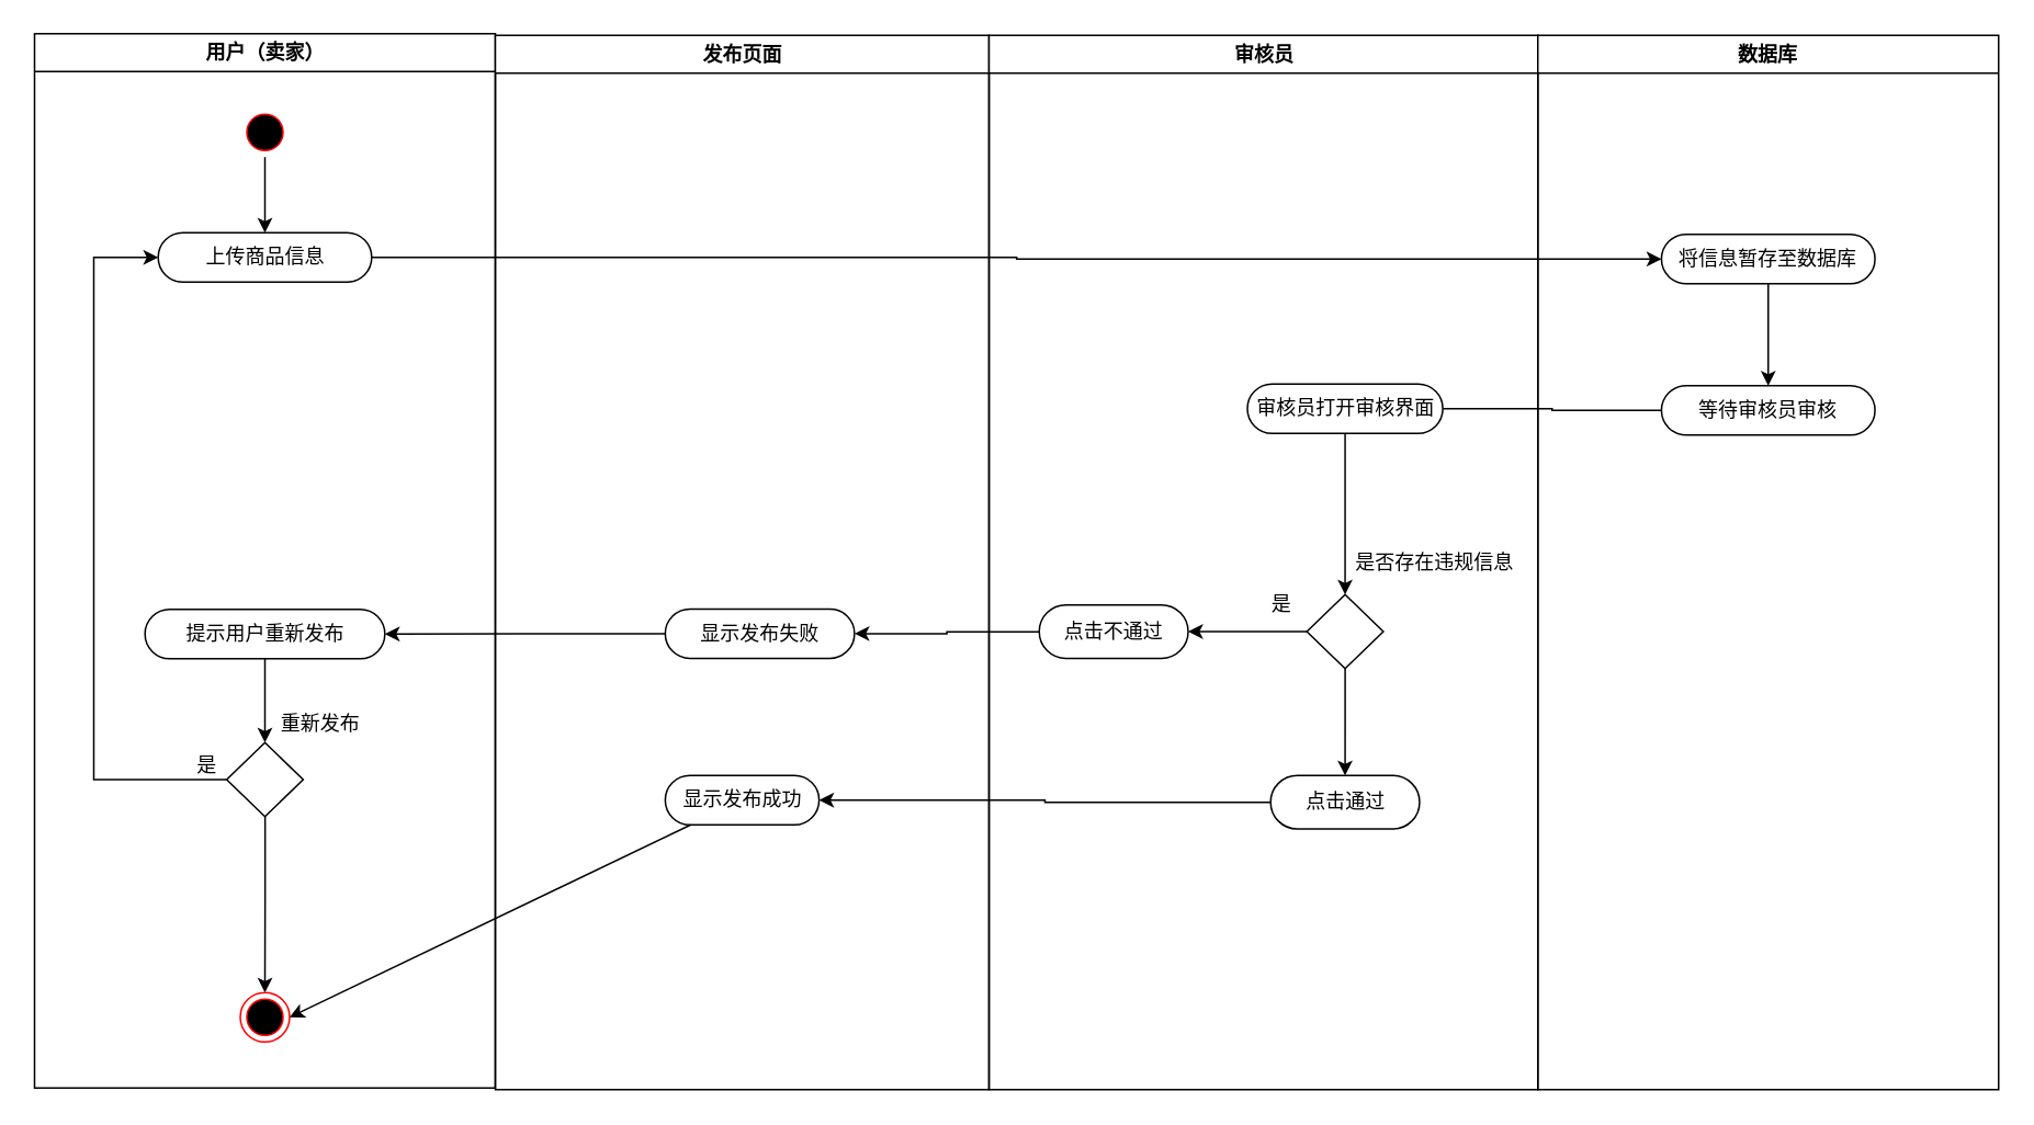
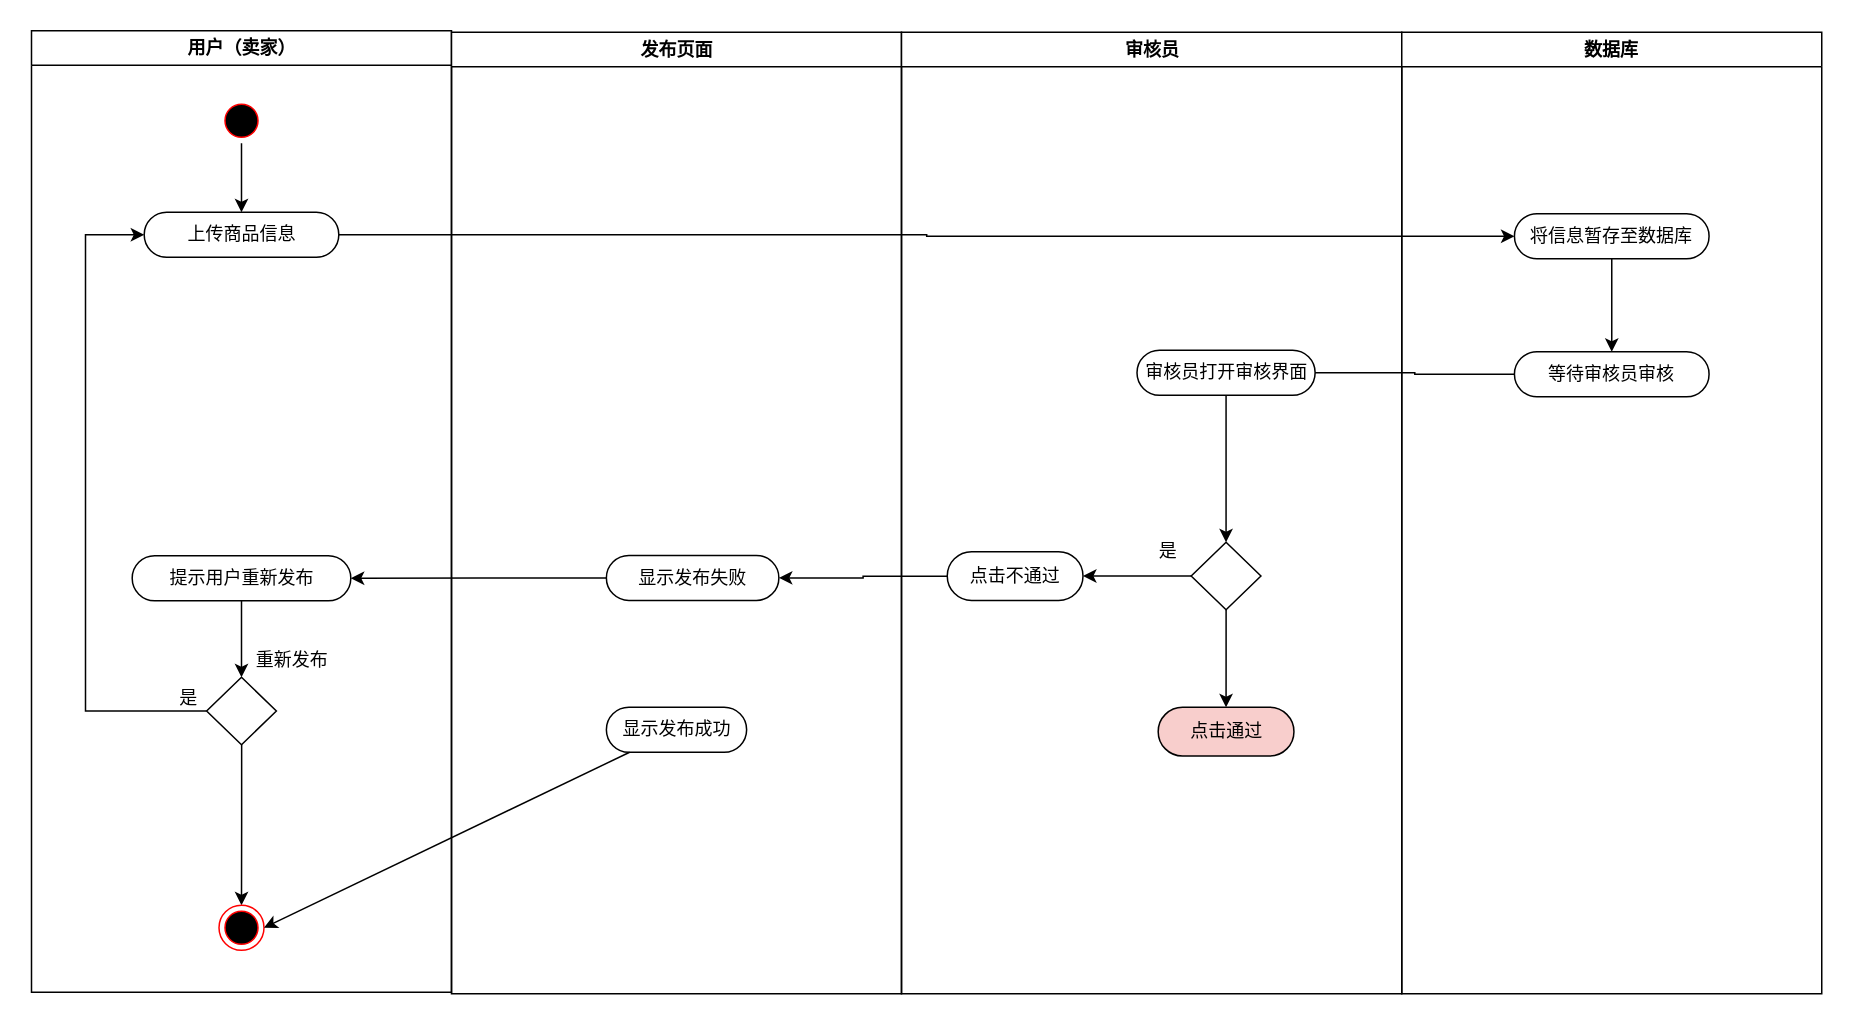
  <mxCell id="0" />
  <mxCell id="1" parent="0" />
  <mxCell id="2" value="用户（卖家）" style="swimlane;whiteSpace=wrap" vertex="1" parent="1"><mxGeometry x="20.5" y="20" width="280" height="641" as="geometry" /></mxCell>
  <mxCell id="3" style="edgeStyle=orthogonalEdgeStyle;rounded=0;orthogonalLoop=1;jettySize=auto;html=1;entryX=0.5;entryY=0;entryDx=0;entryDy=0;" edge="1" parent="2" source="4" target="5"><mxGeometry relative="1" as="geometry" /></mxCell>
  <mxCell id="4" value="" style="ellipse;shape=startState;fillColor=#000000;strokeColor=#ff0000;" vertex="1" parent="2"><mxGeometry x="125" y="45" width="30" height="30" as="geometry" /></mxCell>
  <mxCell id="5" value="上传商品信息" style="rounded=1;whiteSpace=wrap;html=1;arcSize=50;" vertex="1" parent="2"><mxGeometry x="75.13" y="121" width="129.75" height="30" as="geometry" /></mxCell>
  <mxCell id="6" style="edgeStyle=orthogonalEdgeStyle;rounded=0;orthogonalLoop=1;jettySize=auto;html=1;entryX=0.5;entryY=0;entryDx=0;entryDy=0;" edge="1" parent="2" source="7" target="10"><mxGeometry relative="1" as="geometry" /></mxCell>
  <mxCell id="7" value="提示用户重新发布" style="rounded=1;whiteSpace=wrap;html=1;arcSize=50;" vertex="1" parent="2"><mxGeometry x="67.13" y="350" width="145.74" height="30" as="geometry" /></mxCell>
  <mxCell id="8" style="edgeStyle=orthogonalEdgeStyle;rounded=0;orthogonalLoop=1;jettySize=auto;html=1;entryX=0;entryY=0.5;entryDx=0;entryDy=0;" edge="1" parent="2" source="10" target="5"><mxGeometry relative="1" as="geometry"><Array as="points"><mxPoint x="36" y="453" /><mxPoint x="36" y="136" /></Array></mxGeometry></mxCell>
  <mxCell id="9" style="edgeStyle=orthogonalEdgeStyle;rounded=0;orthogonalLoop=1;jettySize=auto;html=1;entryX=0.5;entryY=0;entryDx=0;entryDy=0;" edge="1" parent="2" source="10" target="12"><mxGeometry relative="1" as="geometry" /></mxCell>
  <mxCell id="10" value="" style="rhombus;whiteSpace=wrap;html=1;" vertex="1" parent="2"><mxGeometry x="116.75" y="431" width="46.5" height="45" as="geometry" /></mxCell>
  <mxCell id="11" value="重新发布" style="text;html=1;align=center;verticalAlign=middle;resizable=0;points=[];autosize=1;strokeColor=none;fillColor=none;" vertex="1" parent="2"><mxGeometry x="144.5" y="411" width="58" height="18" as="geometry" /></mxCell>
  <mxCell id="12" value="" style="ellipse;html=1;shape=endState;fillColor=#000000;strokeColor=#ff0000;" vertex="1" parent="2"><mxGeometry x="125" y="583" width="30" height="30" as="geometry" /></mxCell>
  <mxCell id="13" value="发布页面" style="swimlane;whiteSpace=wrap" vertex="1" parent="1"><mxGeometry x="300.5" y="21" width="300" height="641" as="geometry" /></mxCell>
  <mxCell id="14" value="显示发布失败" style="rounded=1;whiteSpace=wrap;html=1;arcSize=50;" vertex="1" parent="13"><mxGeometry x="103.25" y="348.75" width="115" height="30" as="geometry" /></mxCell>
  <mxCell id="15" value="显示发布成功" style="rounded=1;whiteSpace=wrap;html=1;arcSize=50;" vertex="1" parent="13"><mxGeometry x="103.25" y="450" width="93.5" height="30" as="geometry" /></mxCell>
  <mxCell id="16" value="审核员" style="swimlane;whiteSpace=wrap" vertex="1" parent="1"><mxGeometry x="600.5" y="21" width="333.5" height="641" as="geometry" /></mxCell>
  <mxCell id="17" style="edgeStyle=orthogonalEdgeStyle;rounded=0;orthogonalLoop=1;jettySize=auto;html=1;entryX=0.5;entryY=0;entryDx=0;entryDy=0;" edge="1" parent="16" source="18" target="21"><mxGeometry relative="1" as="geometry" /></mxCell>
  <mxCell id="18" value="审核员打开审核界面" style="rounded=1;whiteSpace=wrap;html=1;arcSize=50;" vertex="1" parent="16"><mxGeometry x="157" y="212" width="118.75" height="30" as="geometry" /></mxCell>
  <mxCell id="19" style="edgeStyle=orthogonalEdgeStyle;rounded=0;orthogonalLoop=1;jettySize=auto;html=1;entryX=1;entryY=0.5;entryDx=0;entryDy=0;" edge="1" parent="16" source="21" target="23"><mxGeometry relative="1" as="geometry"><mxPoint x="140.5" y="362.5" as="targetPoint" /></mxGeometry></mxCell>
  <mxCell id="20" style="edgeStyle=orthogonalEdgeStyle;rounded=0;orthogonalLoop=1;jettySize=auto;html=1;entryX=0.5;entryY=0;entryDx=0;entryDy=0;" edge="1" parent="16" source="21" target="25"><mxGeometry relative="1" as="geometry" /></mxCell>
  <mxCell id="21" value="" style="rhombus;whiteSpace=wrap;html=1;" vertex="1" parent="16"><mxGeometry x="193.13" y="340" width="46.5" height="45" as="geometry" /></mxCell>
- <mxCell id="22" value="是否存在违规信息" style="text;html=1;align=center;verticalAlign=middle;resizable=0;points=[];autosize=1;strokeColor=none;fillColor=none;" vertex="1" parent="16"><mxGeometry x="217.5" y="311.5" width="106" height="18" as="geometry" /></mxCell>
  <mxCell id="23" value="点击不通过" style="rounded=1;whiteSpace=wrap;html=1;arcSize=50;" vertex="1" parent="16"><mxGeometry x="30.5" y="346.25" width="90.5" height="32.5" as="geometry" /></mxCell>
  <mxCell id="24" value="是" style="text;html=1;align=center;verticalAlign=middle;resizable=0;points=[];autosize=1;strokeColor=none;fillColor=none;" vertex="1" parent="16"><mxGeometry x="166.5" y="337" width="22" height="18" as="geometry" /></mxCell>
- <mxCell id="25" value="点击通过" style="rounded=1;whiteSpace=wrap;html=1;arcSize=50;" vertex="1" parent="16"><mxGeometry x="171.13" y="450" width="90.5" height="32.5" as="geometry" /></mxCell>
+ <mxCell id="25" value="点击通过" style="rounded=1;whiteSpace=wrap;html=1;arcSize=50;fillColor=#f8cecc;" vertex="1" parent="16"><mxGeometry x="171.13" y="450" width="90.5" height="32.5" as="geometry" /></mxCell>
  <mxCell id="26" value="数据库" style="swimlane;whiteSpace=wrap" vertex="1" parent="1"><mxGeometry x="934" y="21" width="280" height="641" as="geometry" /></mxCell>
  <mxCell id="27" style="edgeStyle=orthogonalEdgeStyle;rounded=0;orthogonalLoop=1;jettySize=auto;html=1;entryX=0.5;entryY=0;entryDx=0;entryDy=0;" edge="1" parent="26" source="28" target="29"><mxGeometry relative="1" as="geometry" /></mxCell>
  <mxCell id="28" value="将信息暂存至数据库" style="rounded=1;whiteSpace=wrap;html=1;arcSize=50;" vertex="1" parent="26"><mxGeometry x="75.13" y="121" width="129.75" height="30" as="geometry" /></mxCell>
  <mxCell id="29" value="等待审核员审核" style="rounded=1;whiteSpace=wrap;html=1;arcSize=50;" vertex="1" parent="26"><mxGeometry x="75.13" y="213" width="129.75" height="30" as="geometry" /></mxCell>
  <mxCell id="30" style="edgeStyle=orthogonalEdgeStyle;rounded=0;orthogonalLoop=1;jettySize=auto;html=1;entryX=0;entryY=0.5;entryDx=0;entryDy=0;" edge="1" parent="1" source="5" target="28"><mxGeometry relative="1" as="geometry" /></mxCell>
  <mxCell id="31" style="edgeStyle=orthogonalEdgeStyle;rounded=0;orthogonalLoop=1;jettySize=auto;html=1;entryX=1;entryY=0.5;entryDx=0;entryDy=0;endArrow=none;" edge="1" parent="1" source="29" target="18"><mxGeometry relative="1" as="geometry" /></mxCell>
  <mxCell id="32" style="edgeStyle=orthogonalEdgeStyle;rounded=0;orthogonalLoop=1;jettySize=auto;html=1;entryX=1;entryY=0.5;entryDx=0;entryDy=0;" edge="1" parent="1" source="23" target="14"><mxGeometry relative="1" as="geometry" /></mxCell>
- <mxCell id="33" style="edgeStyle=orthogonalEdgeStyle;rounded=0;orthogonalLoop=1;jettySize=auto;html=1;entryX=1;entryY=0.5;entryDx=0;entryDy=0;" edge="1" parent="1" source="25" target="15"><mxGeometry relative="1" as="geometry" /></mxCell>
  <mxCell id="34" style="edgeStyle=orthogonalEdgeStyle;rounded=0;orthogonalLoop=1;jettySize=auto;html=1;entryX=1;entryY=0.5;entryDx=0;entryDy=0;" edge="1" parent="1" source="14" target="7"><mxGeometry relative="1" as="geometry" /></mxCell>
  <mxCell id="35" value="是" style="text;html=1;align=center;verticalAlign=middle;resizable=0;points=[];autosize=1;strokeColor=none;fillColor=none;" vertex="1" parent="1"><mxGeometry x="114" y="456" width="22" height="18" as="geometry" /></mxCell>
  <mxCell id="36" style="rounded=0;orthogonalLoop=1;jettySize=auto;html=1;entryX=1;entryY=0.5;entryDx=0;entryDy=0;" edge="1" parent="1" source="15" target="12"><mxGeometry relative="1" as="geometry" /></mxCell>
